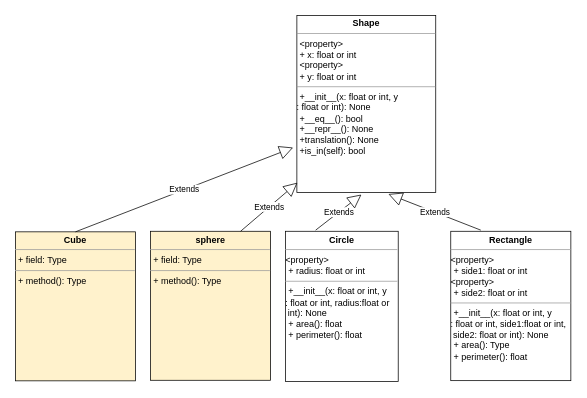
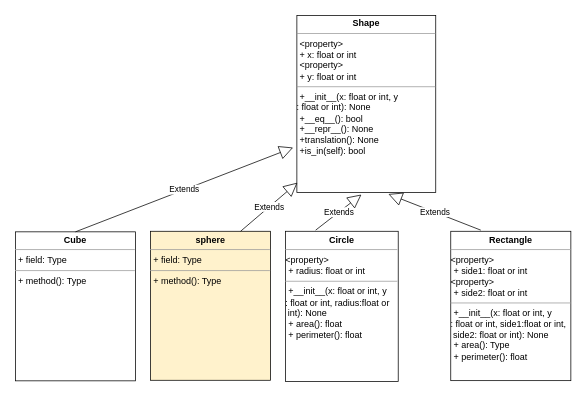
  <mxCell id="0" />
  <mxCell id="1" parent="0" />
  <mxCell id="2" value="&lt;p style=&quot;margin: 0px ; margin-top: 4px ; text-align: center&quot;&gt;&lt;b&gt;Circle&lt;/b&gt;&lt;/p&gt;&lt;hr size=&quot;1&quot;&gt;&amp;lt;property&amp;gt;&lt;p style=&quot;margin: 0px ; margin-left: 4px&quot;&gt;&lt;span&gt;+ radius: float or int&lt;/span&gt;&lt;br&gt;&lt;/p&gt;&lt;hr size=&quot;1&quot;&gt;&lt;p style=&quot;margin: 0px 0px 0px 4px&quot;&gt;+__init__(x: float or int, y&lt;/p&gt;: float or int, radius:float or&lt;br&gt;&amp;nbsp;int): None&lt;br&gt;&lt;p style=&quot;margin: 0px ; margin-left: 4px&quot;&gt;+ area(): float&lt;/p&gt;&lt;p style=&quot;margin: 0px ; margin-left: 4px&quot;&gt;+ perimeter(): float&lt;/p&gt;" style="verticalAlign=top;align=left;overflow=fill;fontSize=12;fontFamily=Helvetica;html=1;" vertex="1" parent="1"><mxGeometry x="380" y="307.5" width="150" height="200" as="geometry" /></mxCell>
  <mxCell id="3" value="&lt;p style=&quot;margin: 0px ; margin-top: 4px ; text-align: center&quot;&gt;&lt;b&gt;Shape&lt;/b&gt;&lt;/p&gt;&lt;hr size=&quot;1&quot;&gt;&lt;p style=&quot;margin: 0px 0px 0px 4px&quot;&gt;&amp;lt;property&amp;gt;&lt;/p&gt;&lt;p style=&quot;margin: 0px 0px 0px 4px&quot;&gt;+ x: float or int&lt;/p&gt;&lt;p style=&quot;margin: 0px 0px 0px 4px&quot;&gt;&amp;lt;property&amp;gt;&lt;br&gt;&lt;/p&gt;&lt;p style=&quot;margin: 0px 0px 0px 4px&quot;&gt;+ y: float or int&lt;/p&gt;&lt;hr size=&quot;1&quot;&gt;&lt;p style=&quot;margin: 0px ; margin-left: 4px&quot;&gt;&lt;span&gt;+__init__(x: float or int, y&lt;/span&gt;&lt;/p&gt;: float or int): None&lt;p style=&quot;margin: 0px ; margin-left: 4px&quot;&gt;&lt;span&gt;+__eq__(): bool&lt;/span&gt;&lt;br&gt;&lt;/p&gt;&lt;p style=&quot;margin: 0px ; margin-left: 4px&quot;&gt;&lt;span&gt;+__repr__(): None&lt;/span&gt;&lt;/p&gt;&lt;p style=&quot;margin: 0px ; margin-left: 4px&quot;&gt;&lt;span&gt;+translation(): None&lt;/span&gt;&lt;/p&gt;&lt;p style=&quot;margin: 0px ; margin-left: 4px&quot;&gt;&lt;span&gt;+is_in(self): bool&lt;/span&gt;&lt;/p&gt;" style="verticalAlign=top;align=left;overflow=fill;fontSize=12;fontFamily=Helvetica;html=1;" vertex="1" parent="1"><mxGeometry x="395" y="20" width="185" height="236" as="geometry" /></mxCell>
  <mxCell id="4" value="&lt;p style=&quot;margin: 0px ; margin-top: 4px ; text-align: center&quot;&gt;&lt;b&gt;Rectangle&lt;/b&gt;&lt;/p&gt;&lt;hr size=&quot;1&quot;&gt;&amp;lt;property&amp;gt;&lt;p style=&quot;margin: 0px ; margin-left: 4px&quot;&gt;&lt;span&gt;+ side1: float or int&lt;/span&gt;&lt;br&gt;&lt;/p&gt;&amp;lt;property&amp;gt;&lt;p style=&quot;margin: 0px ; margin-left: 4px&quot;&gt;+ side2: float or int&lt;span&gt;&lt;br&gt;&lt;/span&gt;&lt;/p&gt;&lt;hr size=&quot;1&quot;&gt;&lt;p style=&quot;margin: 0px 0px 0px 4px&quot;&gt;+__init__(x: float or int, y&lt;/p&gt;: float or int, side1:float or int,&lt;br&gt;&amp;nbsp;side2: float or int): None&lt;br&gt;&lt;p style=&quot;margin: 0px ; margin-left: 4px&quot;&gt;+ area(): Type&lt;/p&gt;&lt;p style=&quot;margin: 0px ; margin-left: 4px&quot;&gt;+ perimeter(): float&lt;br&gt;&lt;/p&gt;" style="verticalAlign=top;align=left;overflow=fill;fontSize=12;fontFamily=Helvetica;html=1;" vertex="1" parent="1"><mxGeometry x="600" y="307.5" width="160" height="199" as="geometry" /></mxCell>
  <mxCell id="5" value="Extends" style="endArrow=block;endSize=16;endFill=0;html=1;entryX=0.465;entryY=1.011;entryDx=0;entryDy=0;entryPerimeter=0;" edge="1" parent="1" target="3"><mxGeometry width="160" relative="1" as="geometry"><mxPoint x="420" y="306" as="sourcePoint" /><mxPoint x="520" y="366" as="targetPoint" /></mxGeometry></mxCell>
  <mxCell id="6" value="Extends" style="endArrow=block;endSize=16;endFill=0;html=1;entryX=0.659;entryY=1.008;entryDx=0;entryDy=0;entryPerimeter=0;" edge="1" parent="1" target="3"><mxGeometry width="160" relative="1" as="geometry"><mxPoint x="640" y="306" as="sourcePoint" /><mxPoint x="520" y="366" as="targetPoint" /></mxGeometry></mxCell>
  <mxCell id="7" value="&lt;p style=&quot;margin: 0px ; margin-top: 4px ; text-align: center&quot;&gt;&lt;b&gt;sphere&lt;/b&gt;&lt;br&gt;&lt;/p&gt;&lt;hr size=&quot;1&quot;&gt;&lt;p style=&quot;margin: 0px ; margin-left: 4px&quot;&gt;+ field: Type&lt;/p&gt;&lt;hr size=&quot;1&quot;&gt;&lt;p style=&quot;margin: 0px ; margin-left: 4px&quot;&gt;+ method(): Type&lt;/p&gt;" style="verticalAlign=top;align=left;overflow=fill;fontSize=12;fontFamily=Helvetica;html=1;fillColor=#fff2cc;" vertex="1" parent="1"><mxGeometry x="200" y="307.5" width="160" height="198.5" as="geometry" /></mxCell>
- <mxCell id="8" value="&lt;p style=&quot;margin: 0px ; margin-top: 4px ; text-align: center&quot;&gt;&lt;b&gt;Cube&lt;/b&gt;&lt;/p&gt;&lt;hr size=&quot;1&quot;&gt;&lt;p style=&quot;margin: 0px ; margin-left: 4px&quot;&gt;+ field: Type&lt;/p&gt;&lt;hr size=&quot;1&quot;&gt;&lt;p style=&quot;margin: 0px ; margin-left: 4px&quot;&gt;+ method(): Type&lt;/p&gt;" style="verticalAlign=top;align=left;overflow=fill;fontSize=12;fontFamily=Helvetica;html=1;fillColor=#fff2cc;" vertex="1" parent="1"><mxGeometry x="20" y="308.25" width="160" height="198.5" as="geometry" /></mxCell>
+ <mxCell id="8" value="&lt;p style=&quot;margin: 0px ; margin-top: 4px ; text-align: center&quot;&gt;&lt;b&gt;Cube&lt;/b&gt;&lt;/p&gt;&lt;hr size=&quot;1&quot;&gt;&lt;p style=&quot;margin: 0px ; margin-left: 4px&quot;&gt;+ field: Type&lt;/p&gt;&lt;hr size=&quot;1&quot;&gt;&lt;p style=&quot;margin: 0px ; margin-left: 4px&quot;&gt;+ method(): Type&lt;/p&gt;" style="verticalAlign=top;align=left;overflow=fill;fontSize=12;fontFamily=Helvetica;html=1;" vertex="1" parent="1"><mxGeometry x="20" y="308.25" width="160" height="198.5" as="geometry" /></mxCell>
  <mxCell id="9" value="Extends" style="endArrow=block;endSize=16;endFill=0;html=1;exitX=0.5;exitY=0;exitDx=0;exitDy=0;" edge="1" parent="1" source="8"><mxGeometry width="160" relative="1" as="geometry"><mxPoint x="110" y="296" as="sourcePoint" /><mxPoint x="390" y="196" as="targetPoint" /></mxGeometry></mxCell>
  <mxCell id="10" value="Extends" style="endArrow=block;endSize=16;endFill=0;html=1;exitX=0.75;exitY=0;exitDx=0;exitDy=0;entryX=0.004;entryY=0.944;entryDx=0;entryDy=0;entryPerimeter=0;" edge="1" parent="1" source="7" target="3"><mxGeometry width="160" relative="1" as="geometry"><mxPoint x="360" y="366" as="sourcePoint" /><mxPoint x="520" y="366" as="targetPoint" /></mxGeometry></mxCell>
